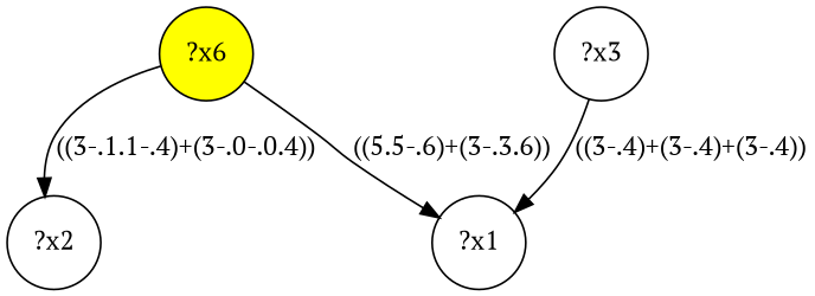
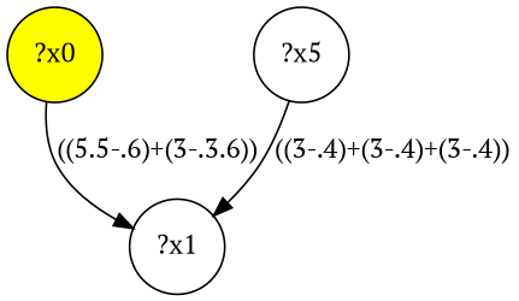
  digraph {
    fontname="PT Serif"
    node [fontname="PT Serif" shape=circle]
    edge [fontname="PT Serif"]
-   n1 [fillcolor=yellow label="?x6" style="filled,"]
+   n1 [fillcolor=yellow label="?x0" style="filled,"]
    n2 [label="?x1"]
-   n3 [label="?x2"]
-   n4 [label="?x3"]
+   n4 [label="?x5"]
    n1 -> n2 [label="((5.5-.6)+(3-.3.6))"]
-   n1 -> n3 [label="((3-.1.1-.4)+(3-.0-.0.4))"]
    n4 -> n2 [label="((3-.4)+(3-.4)+(3-.4))"]
  }
